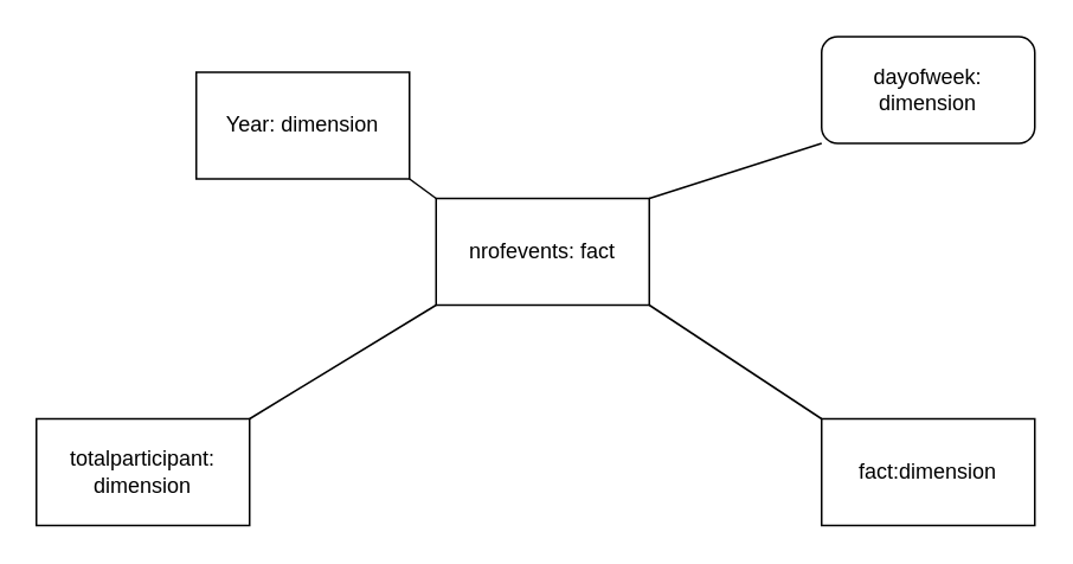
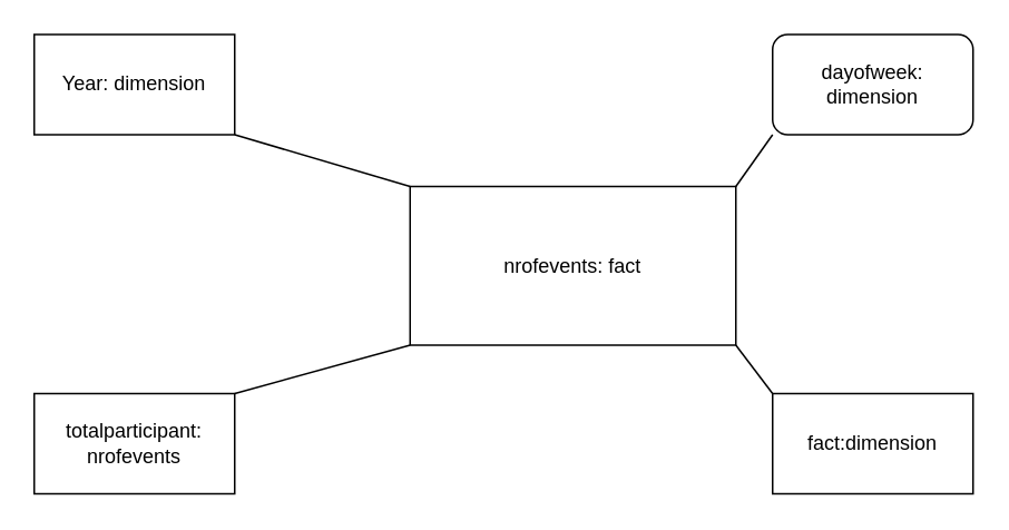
  <mxCell id="0" />
  <mxCell id="1" parent="0" />
- <mxCell id="2" value="Year: dimension" style="rounded=0;whiteSpace=wrap;html=1;" parent="1" vertex="1"><mxGeometry x="110" y="40" width="120" height="60" as="geometry" /></mxCell>
+ <mxCell id="2" value="Year: dimension" style="rounded=0;whiteSpace=wrap;html=1;" parent="1" vertex="1"><mxGeometry x="20" y="20" width="120" height="60" as="geometry" /></mxCell>
  <mxCell id="3" value="dayofweek: dimension" style="whiteSpace=wrap;html=1;rounded=1;" parent="1" vertex="1"><mxGeometry x="462" y="20" width="120" height="60" as="geometry" /></mxCell>
- <mxCell id="4" value="totalparticipant: dimension" style="rounded=0;whiteSpace=wrap;html=1;" parent="1" vertex="1"><mxGeometry x="20" y="235" width="120" height="60" as="geometry" /></mxCell>
+ <mxCell id="4" value="totalparticipant: nrofevents" style="rounded=0;whiteSpace=wrap;html=1;" parent="1" vertex="1"><mxGeometry x="20" y="235" width="120" height="60" as="geometry" /></mxCell>
  <mxCell id="5" value="fact:dimension" style="rounded=0;whiteSpace=wrap;html=1;" parent="1" vertex="1"><mxGeometry x="462" y="235" width="120" height="60" as="geometry" /></mxCell>
- <mxCell id="6" value="nrofevents: fact" style="rounded=0;whiteSpace=wrap;html=1;" parent="1" vertex="1"><mxGeometry x="245" y="111" width="120" height="60" as="geometry" /></mxCell>
+ <mxCell id="6" value="nrofevents: fact" style="rounded=0;whiteSpace=wrap;html=1;" parent="1" vertex="1"><mxGeometry x="245" y="111" width="195" height="95" as="geometry" /></mxCell>
  <mxCell id="7" value="" style="endArrow=none;html=1;exitX=1;exitY=1;exitDx=0;exitDy=0;entryX=0;entryY=0;entryDx=0;entryDy=0;" edge="1" parent="1" source="2" target="6"><mxGeometry width="50" height="50" relative="1" as="geometry"><mxPoint x="266" y="64" as="sourcePoint" /><mxPoint x="316" y="14" as="targetPoint" /></mxGeometry></mxCell>
  <mxCell id="8" value="" style="endArrow=none;html=1;exitX=1;exitY=0;exitDx=0;exitDy=0;entryX=0;entryY=1;entryDx=0;entryDy=0;" edge="1" parent="1" source="4" target="6"><mxGeometry width="50" height="50" relative="1" as="geometry"><mxPoint x="239" y="274" as="sourcePoint" /><mxPoint x="289" y="224" as="targetPoint" /></mxGeometry></mxCell>
  <mxCell id="9" value="" style="endArrow=none;html=1;exitX=1;exitY=0;exitDx=0;exitDy=0;entryX=0;entryY=1;entryDx=0;entryDy=0;" edge="1" parent="1" source="6" target="3"><mxGeometry width="50" height="50" relative="1" as="geometry"><mxPoint x="218" y="-13" as="sourcePoint" /><mxPoint x="268" y="-63" as="targetPoint" /></mxGeometry></mxCell>
  <mxCell id="10" value="" style="endArrow=none;html=1;exitX=1;exitY=1;exitDx=0;exitDy=0;entryX=0;entryY=0;entryDx=0;entryDy=0;" edge="1" parent="1" source="6" target="5"><mxGeometry width="50" height="50" relative="1" as="geometry"><mxPoint x="294" y="266" as="sourcePoint" /><mxPoint x="344" y="216" as="targetPoint" /></mxGeometry></mxCell>
